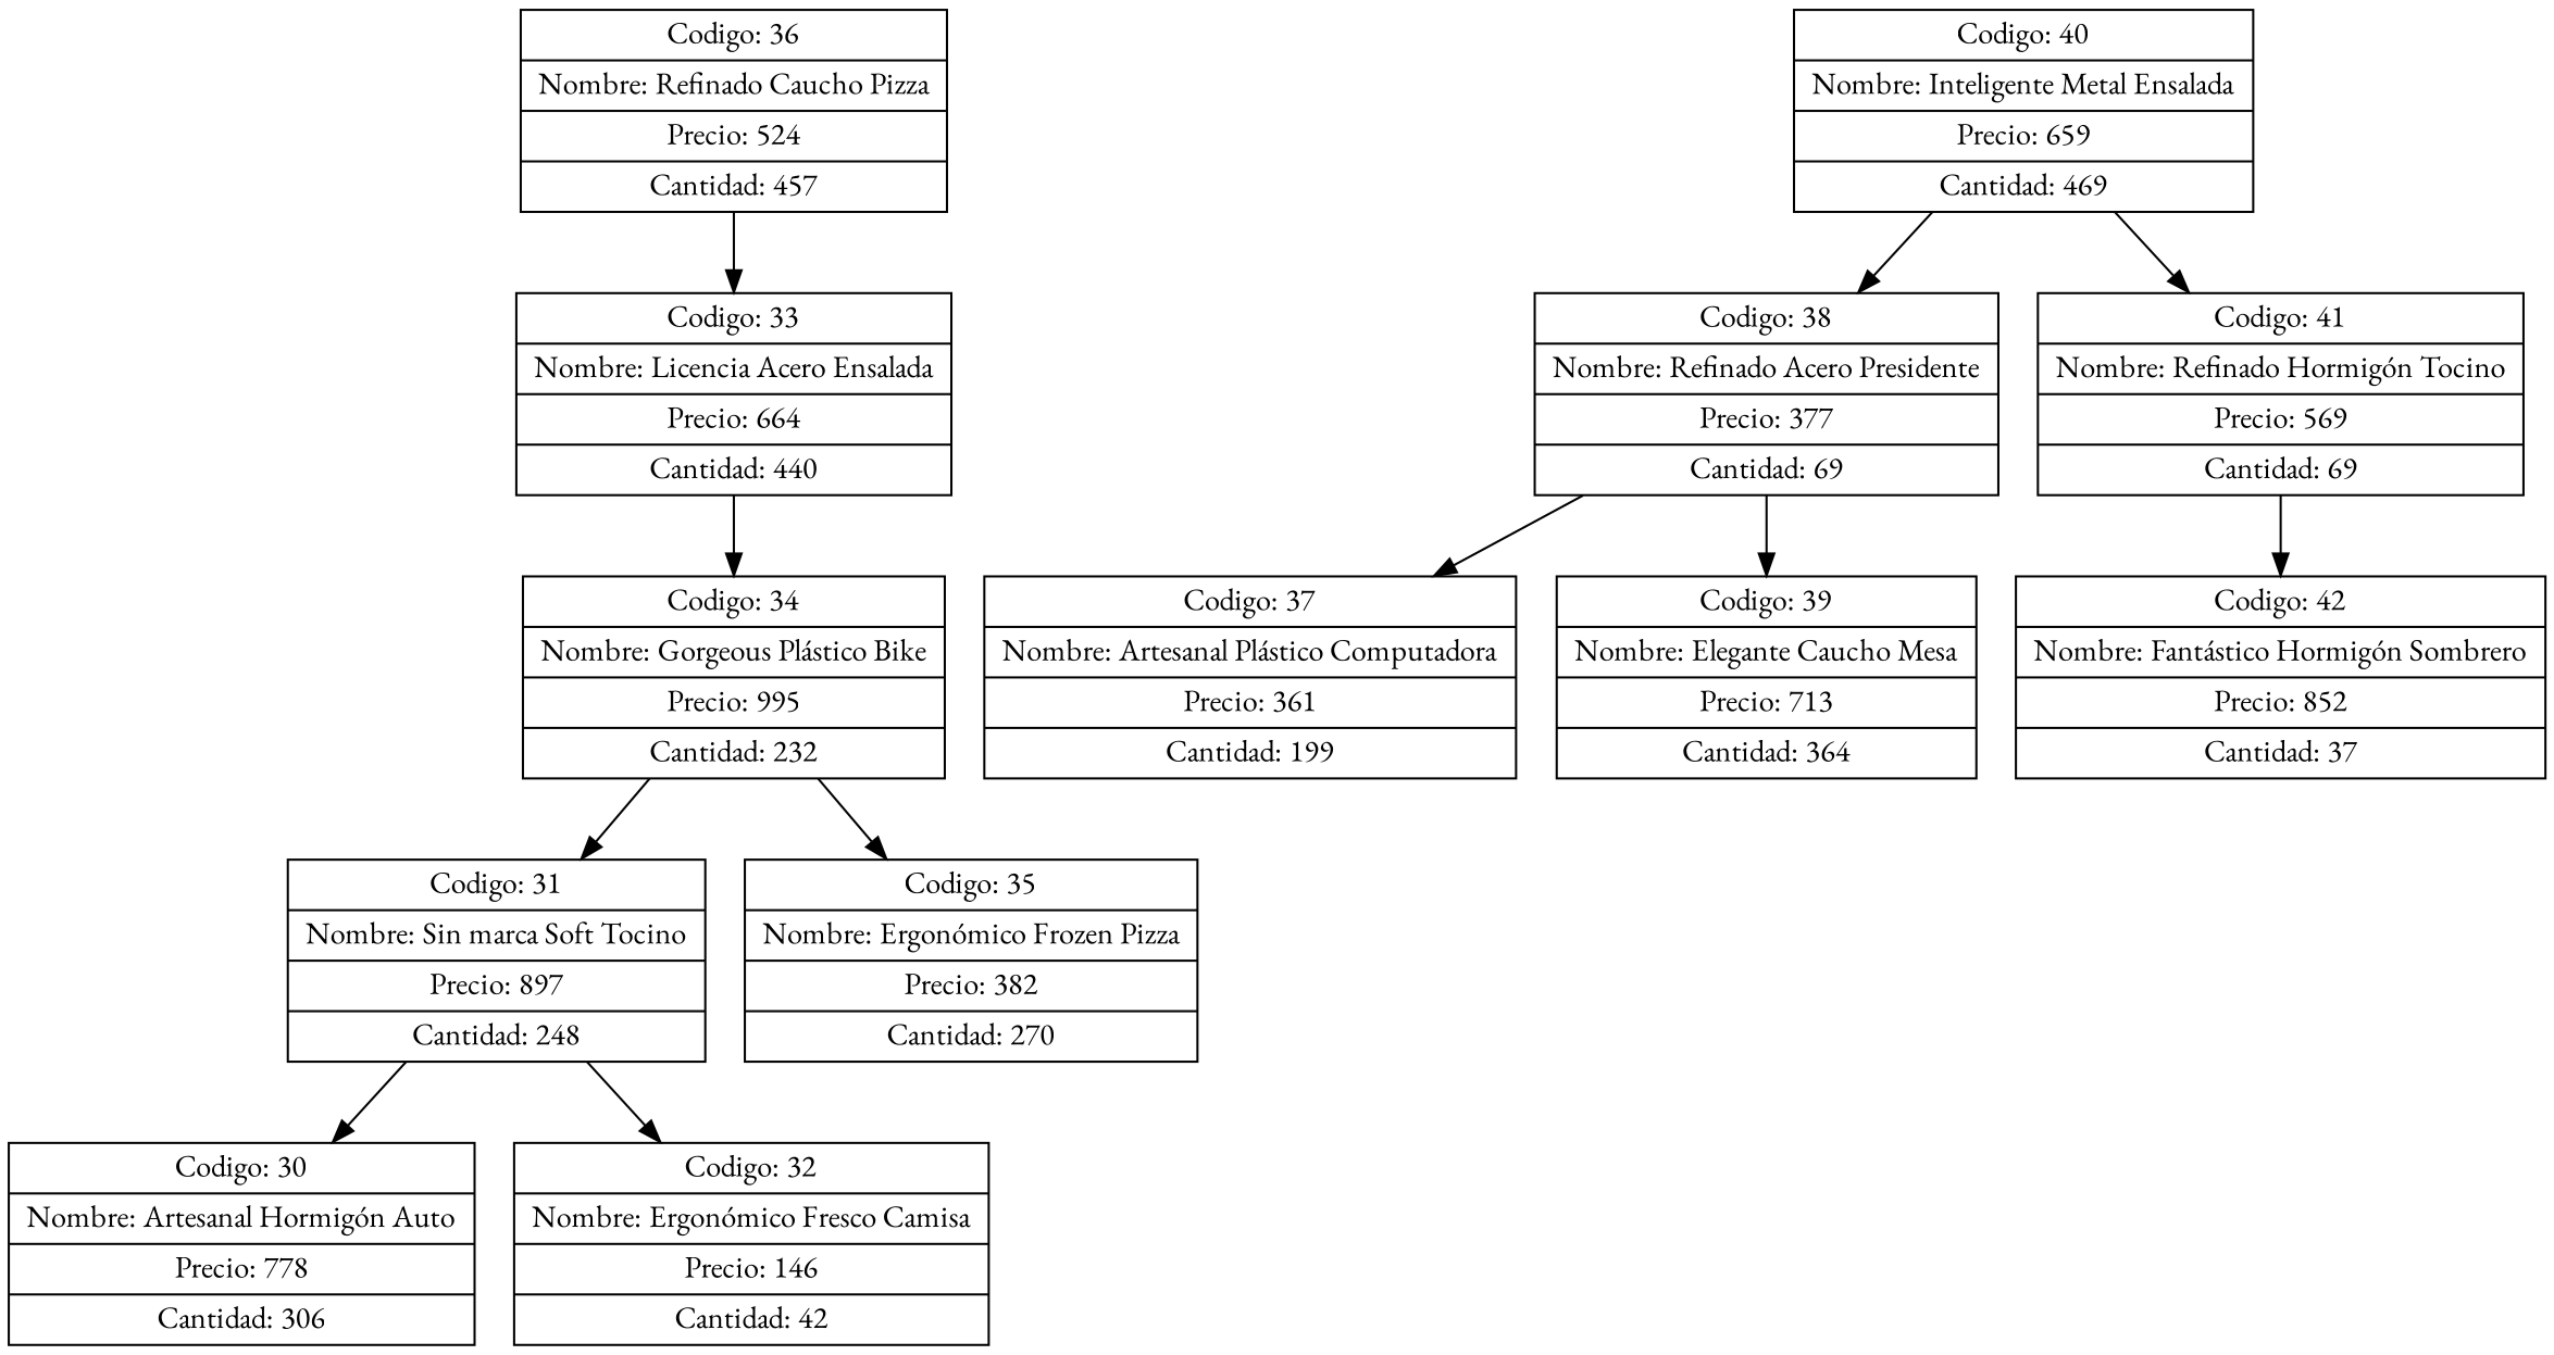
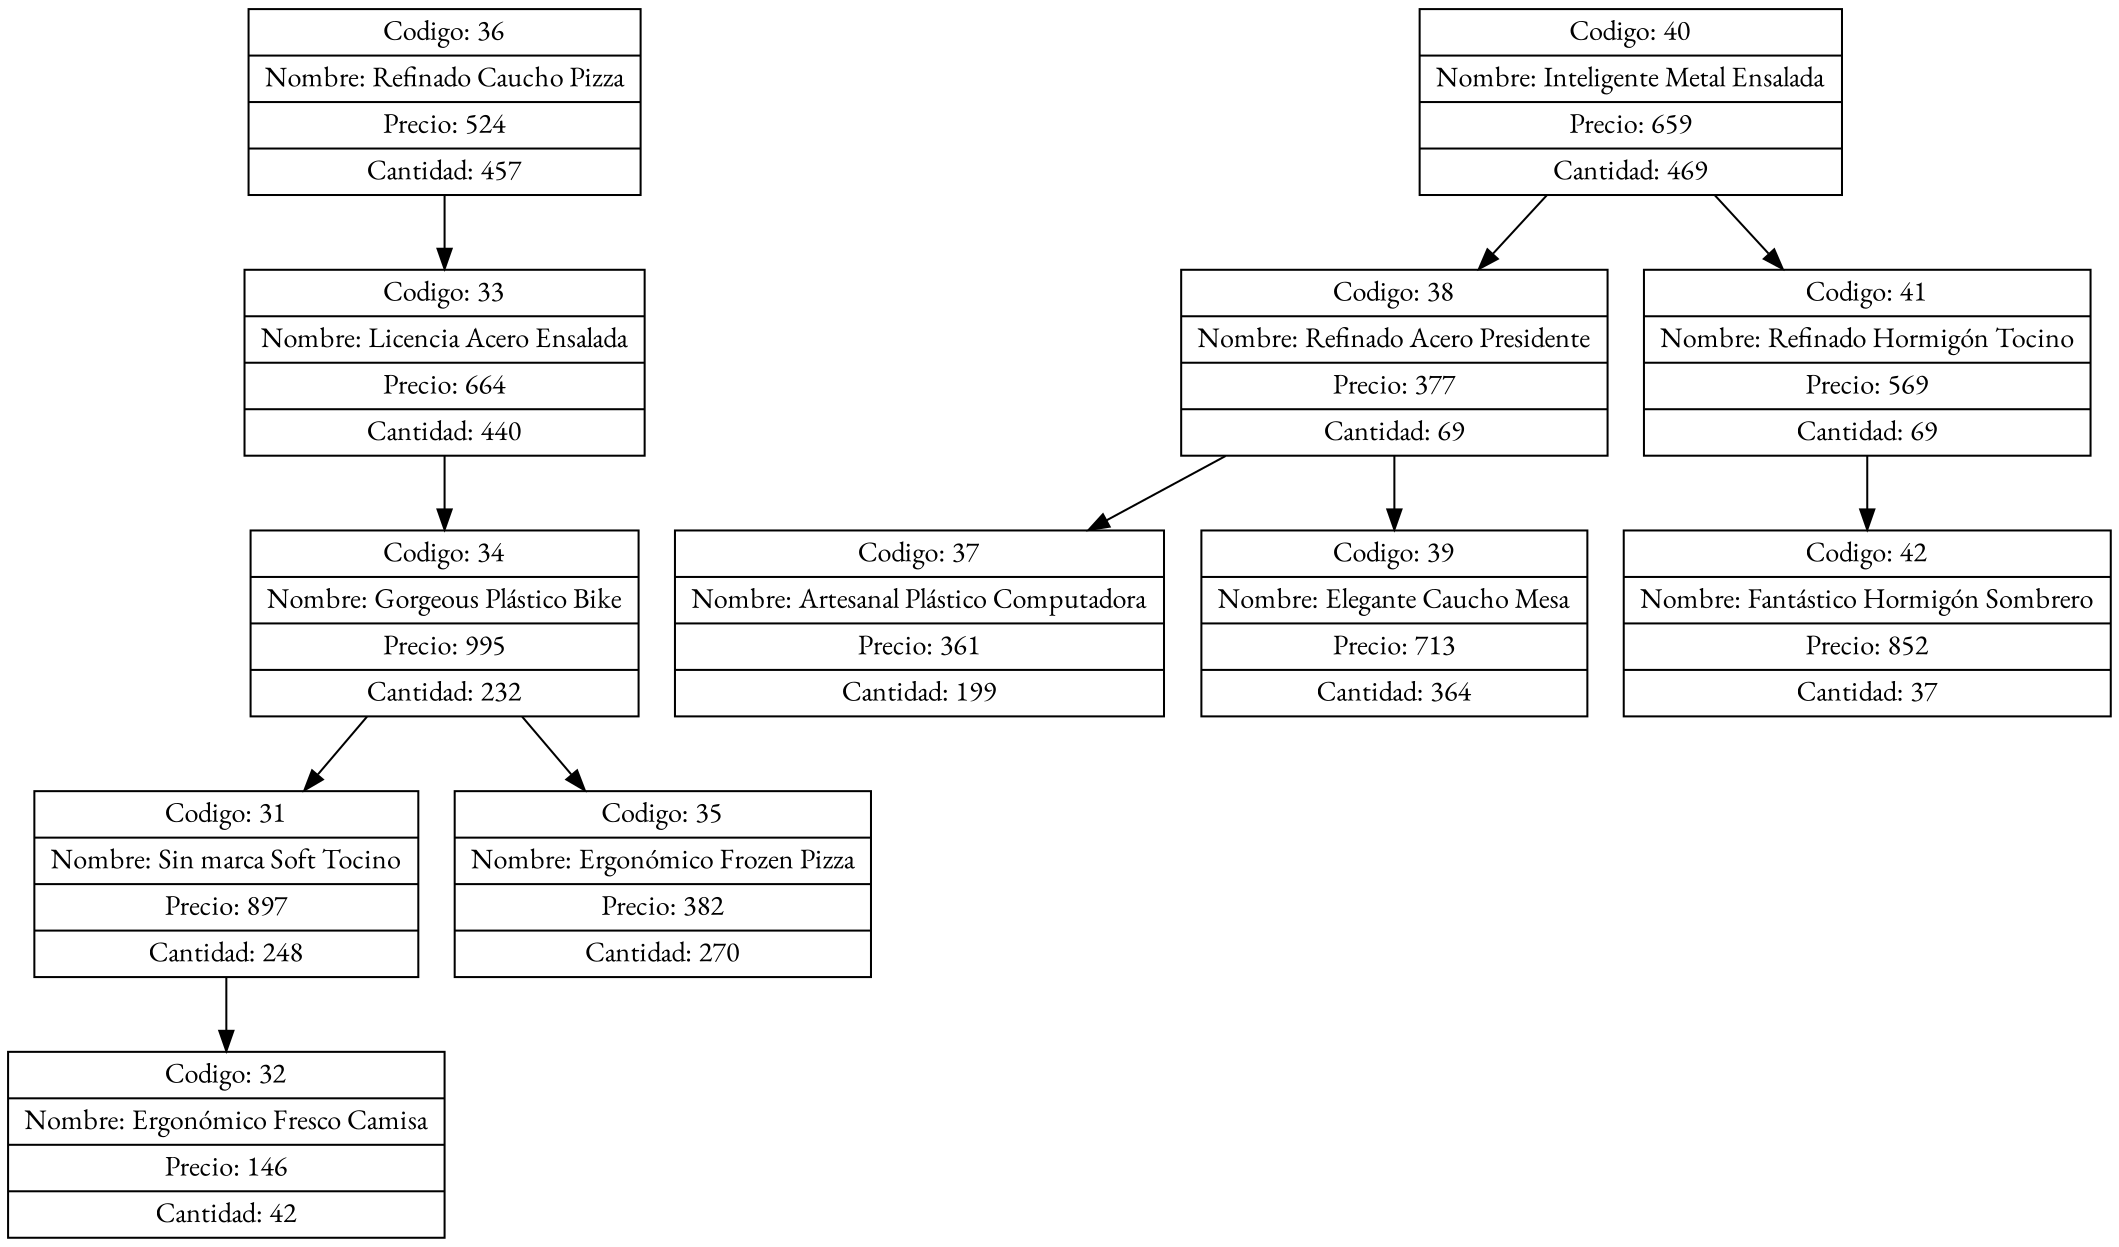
  digraph {
    concentrate=true
    fontname="EB Garamond"
    rankdir=UD
    node [fontname="EB Garamond" shape=record]
    edge [fontname="EB Garamond"]
    n1 [label="{Codigo: 36|Nombre: Refinado Caucho Pizza|Precio: 524|Cantidad: 457}"]
    n2 [label="{Codigo: 33|Nombre: Licencia Acero Ensalada|Precio: 664|Cantidad: 440}"]
    n3 [label="{Codigo: 34|Nombre: Gorgeous Plástico Bike|Precio: 995|Cantidad: 232}"]
    n4 [label="{Codigo: 40|Nombre: Inteligente Metal Ensalada|Precio: 659|Cantidad: 469}"]
    n5 [label="{Codigo: 38|Nombre: Refinado Acero Presidente|Precio: 377|Cantidad: 69}"]
    n6 [label="{Codigo: 41|Nombre: Refinado Hormigón Tocino|Precio: 569|Cantidad: 69}"]
    n7 [label="{Codigo: 31|Nombre: Sin marca Soft Tocino|Precio: 897|Cantidad: 248}"]
-   n8 [label="{Codigo: 30|Nombre: Artesanal Hormigón Auto|Precio: 778|Cantidad: 306}"]
    n9 [label="{Codigo: 32|Nombre: Ergonómico Fresco Camisa|Precio: 146|Cantidad: 42}"]
    n10 [label="{Codigo: 35|Nombre: Ergonómico Frozen Pizza|Precio: 382|Cantidad: 270}"]
    n11 [label="{Codigo: 37|Nombre: Artesanal Plástico Computadora|Precio: 361|Cantidad: 199}"]
    n12 [label="{Codigo: 39|Nombre: Elegante Caucho Mesa|Precio: 713|Cantidad: 364}"]
    n13 [label="{Codigo: 42|Nombre: Fantástico Hormigón Sombrero|Precio: 852|Cantidad: 37}"]
    n1 -> n2
    n2 -> n3
    n3 -> n7
    n3 -> n10
    n4 -> n5
    n4 -> n6
    n5 -> n11
    n5 -> n12
    n6 -> n13
-   n7 -> n8
    n7 -> n9
  }
